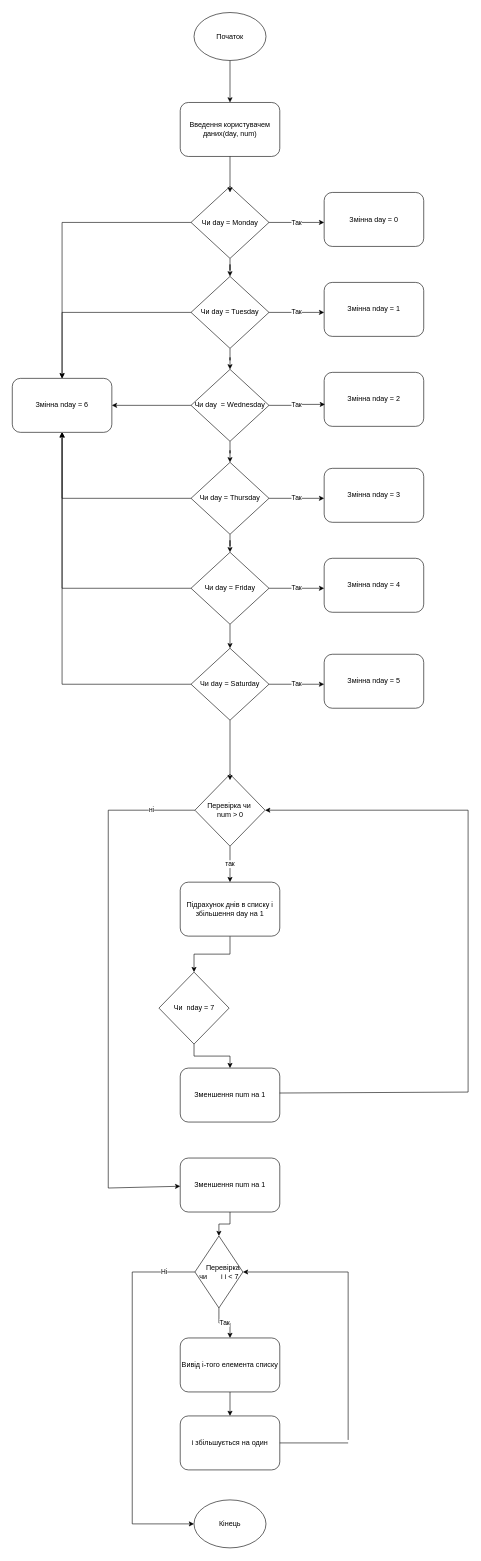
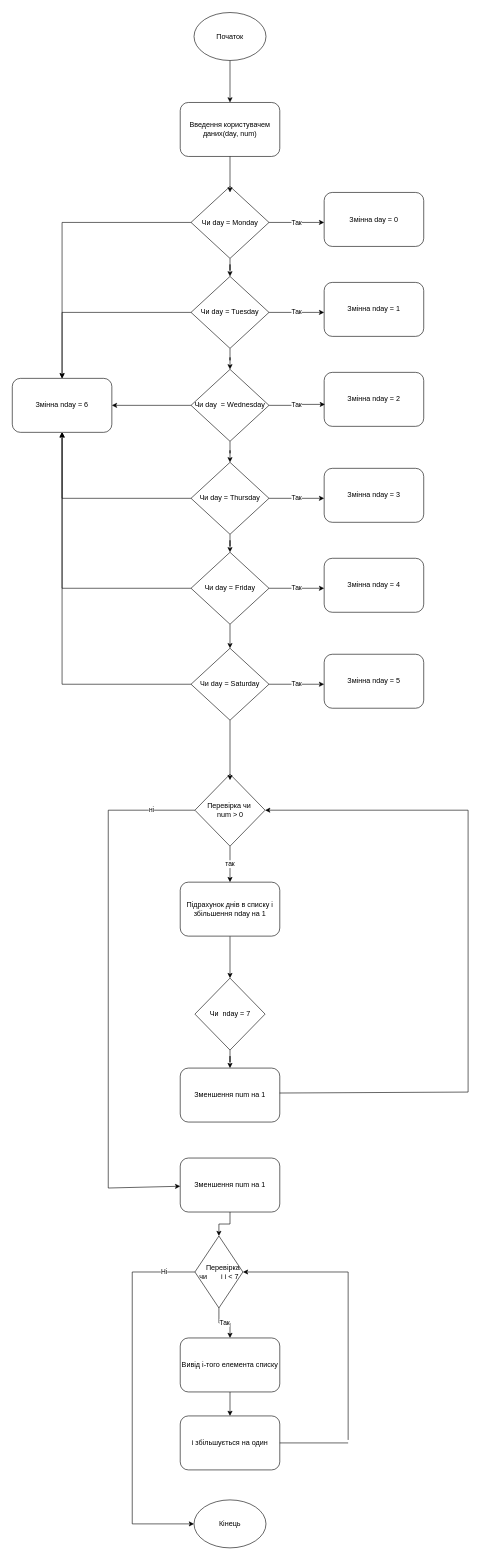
  <mxCell id="0" />
  <mxCell id="1" parent="0" />
  <mxCell id="2" value="Введення користувачем даних(day, num)" style="rounded=1;whiteSpace=wrap;html=1;" vertex="1" parent="1"><mxGeometry x="300" y="170" width="166" height="90" as="geometry" /></mxCell>
  <mxCell id="3" value="Змінна nday = 6" style="rounded=1;whiteSpace=wrap;html=1;" vertex="1" parent="1"><mxGeometry x="20" y="630" width="166" height="90" as="geometry" /></mxCell>
  <mxCell id="4" value="Змінна day = 0" style="rounded=1;whiteSpace=wrap;html=1;" vertex="1" parent="1"><mxGeometry x="540" y="320" width="166" height="90" as="geometry" /></mxCell>
  <mxCell id="5" value="Так" style="edgeStyle=orthogonalEdgeStyle;rounded=0;orthogonalLoop=1;jettySize=auto;html=1;" edge="1" parent="1" source="8"><mxGeometry relative="1" as="geometry"><mxPoint x="540" y="370" as="targetPoint" /></mxGeometry></mxCell>
  <mxCell id="6" style="edgeStyle=orthogonalEdgeStyle;rounded=0;orthogonalLoop=1;jettySize=auto;html=1;" edge="1" parent="1" source="8" target="14"><mxGeometry relative="1" as="geometry" /></mxCell>
  <mxCell id="7" style="edgeStyle=orthogonalEdgeStyle;rounded=0;orthogonalLoop=1;jettySize=auto;html=1;entryX=0.5;entryY=0;entryDx=0;entryDy=0;" edge="1" parent="1" source="8" target="3"><mxGeometry relative="1" as="geometry" /></mxCell>
  <mxCell id="8" value="Чи day = Monday" style="rhombus;whiteSpace=wrap;html=1;" vertex="1" parent="1"><mxGeometry x="318" y="310" width="130" height="120" as="geometry" /></mxCell>
  <mxCell id="9" style="edgeStyle=orthogonalEdgeStyle;rounded=0;orthogonalLoop=1;jettySize=auto;html=1;entryX=0.5;entryY=0.083;entryDx=0;entryDy=0;entryPerimeter=0;" edge="1" parent="1" source="2" target="8"><mxGeometry relative="1" as="geometry" /></mxCell>
  <mxCell id="10" value="Змінна nday = 1" style="rounded=1;whiteSpace=wrap;html=1;" vertex="1" parent="1"><mxGeometry x="540" y="470" width="166" height="90" as="geometry" /></mxCell>
  <mxCell id="11" value="Так" style="edgeStyle=orthogonalEdgeStyle;rounded=0;orthogonalLoop=1;jettySize=auto;html=1;" edge="1" parent="1" source="14"><mxGeometry relative="1" as="geometry"><mxPoint x="540" y="520" as="targetPoint" /></mxGeometry></mxCell>
  <mxCell id="12" style="edgeStyle=orthogonalEdgeStyle;rounded=0;orthogonalLoop=1;jettySize=auto;html=1;" edge="1" parent="1" source="14" target="19"><mxGeometry relative="1" as="geometry" /></mxCell>
  <mxCell id="13" style="edgeStyle=orthogonalEdgeStyle;rounded=0;orthogonalLoop=1;jettySize=auto;html=1;entryX=0.5;entryY=0;entryDx=0;entryDy=0;" edge="1" parent="1" source="14" target="3"><mxGeometry relative="1" as="geometry" /></mxCell>
  <mxCell id="14" value="Чи day = Tuesday" style="rhombus;whiteSpace=wrap;html=1;" vertex="1" parent="1"><mxGeometry x="318" y="460" width="130" height="120" as="geometry" /></mxCell>
  <mxCell id="15" value="Змінна nday = 2" style="rounded=1;whiteSpace=wrap;html=1;" vertex="1" parent="1"><mxGeometry x="540" y="620" width="166" height="90" as="geometry" /></mxCell>
  <mxCell id="16" value="Так" style="edgeStyle=orthogonalEdgeStyle;rounded=0;orthogonalLoop=1;jettySize=auto;html=1;entryX=0.008;entryY=0.593;entryDx=0;entryDy=0;entryPerimeter=0;" edge="1" parent="1" source="19" target="15"><mxGeometry relative="1" as="geometry"><mxPoint x="540" y="680" as="targetPoint" /></mxGeometry></mxCell>
  <mxCell id="17" style="edgeStyle=orthogonalEdgeStyle;rounded=0;orthogonalLoop=1;jettySize=auto;html=1;" edge="1" parent="1" source="19" target="24"><mxGeometry relative="1" as="geometry" /></mxCell>
  <mxCell id="18" style="edgeStyle=orthogonalEdgeStyle;rounded=0;orthogonalLoop=1;jettySize=auto;html=1;entryX=1;entryY=0.5;entryDx=0;entryDy=0;" edge="1" parent="1" source="19" target="3"><mxGeometry relative="1" as="geometry" /></mxCell>
  <mxCell id="19" value="Чи day&amp;nbsp; = Wednesday" style="rhombus;whiteSpace=wrap;html=1;" vertex="1" parent="1"><mxGeometry x="318" y="615" width="130" height="120" as="geometry" /></mxCell>
  <mxCell id="20" value="Змінна nday = 3" style="rounded=1;whiteSpace=wrap;html=1;" vertex="1" parent="1"><mxGeometry x="540" y="780" width="166" height="90" as="geometry" /></mxCell>
  <mxCell id="21" value="Так" style="edgeStyle=orthogonalEdgeStyle;rounded=0;orthogonalLoop=1;jettySize=auto;html=1;" edge="1" parent="1" source="24"><mxGeometry relative="1" as="geometry"><mxPoint x="540" y="830" as="targetPoint" /></mxGeometry></mxCell>
  <mxCell id="22" style="edgeStyle=orthogonalEdgeStyle;rounded=0;orthogonalLoop=1;jettySize=auto;html=1;" edge="1" parent="1" source="24" target="29"><mxGeometry relative="1" as="geometry" /></mxCell>
  <mxCell id="23" style="edgeStyle=orthogonalEdgeStyle;rounded=0;orthogonalLoop=1;jettySize=auto;html=1;entryX=0.5;entryY=1;entryDx=0;entryDy=0;" edge="1" parent="1" source="24" target="3"><mxGeometry relative="1" as="geometry" /></mxCell>
  <mxCell id="24" value="Чи day = Thursday" style="rhombus;whiteSpace=wrap;html=1;" vertex="1" parent="1"><mxGeometry x="318" y="770" width="130" height="120" as="geometry" /></mxCell>
  <mxCell id="25" value="Змінна nday = 4" style="rounded=1;whiteSpace=wrap;html=1;" vertex="1" parent="1"><mxGeometry x="540" y="930" width="166" height="90" as="geometry" /></mxCell>
  <mxCell id="26" value="Так" style="edgeStyle=orthogonalEdgeStyle;rounded=0;orthogonalLoop=1;jettySize=auto;html=1;" edge="1" parent="1" source="29"><mxGeometry relative="1" as="geometry"><mxPoint x="540" y="980" as="targetPoint" /></mxGeometry></mxCell>
  <mxCell id="27" style="edgeStyle=orthogonalEdgeStyle;rounded=0;orthogonalLoop=1;jettySize=auto;html=1;" edge="1" parent="1" source="29" target="33"><mxGeometry relative="1" as="geometry" /></mxCell>
  <mxCell id="28" style="edgeStyle=orthogonalEdgeStyle;rounded=0;orthogonalLoop=1;jettySize=auto;html=1;entryX=0.5;entryY=1;entryDx=0;entryDy=0;" edge="1" parent="1" source="29" target="3"><mxGeometry relative="1" as="geometry" /></mxCell>
  <mxCell id="29" value="Чи day = Friday" style="rhombus;whiteSpace=wrap;html=1;" vertex="1" parent="1"><mxGeometry x="318" y="920" width="130" height="120" as="geometry" /></mxCell>
  <mxCell id="30" value="Змінна nday = 5" style="rounded=1;whiteSpace=wrap;html=1;" vertex="1" parent="1"><mxGeometry x="540" y="1090" width="166" height="90" as="geometry" /></mxCell>
  <mxCell id="31" value="Так" style="edgeStyle=orthogonalEdgeStyle;rounded=0;orthogonalLoop=1;jettySize=auto;html=1;" edge="1" parent="1" source="33"><mxGeometry relative="1" as="geometry"><mxPoint x="540" y="1140" as="targetPoint" /></mxGeometry></mxCell>
  <mxCell id="32" style="edgeStyle=orthogonalEdgeStyle;rounded=0;orthogonalLoop=1;jettySize=auto;html=1;entryX=0.5;entryY=1;entryDx=0;entryDy=0;" edge="1" parent="1" source="33" target="3"><mxGeometry relative="1" as="geometry" /></mxCell>
  <mxCell id="33" value="Чи day = Saturday" style="rhombus;whiteSpace=wrap;html=1;" vertex="1" parent="1"><mxGeometry x="318" y="1080" width="130" height="120" as="geometry" /></mxCell>
  <mxCell id="34" style="edgeStyle=orthogonalEdgeStyle;rounded=0;orthogonalLoop=1;jettySize=auto;html=1;" edge="1" parent="1" source="35" target="2"><mxGeometry relative="1" as="geometry" /></mxCell>
  <mxCell id="35" value="Початок" style="ellipse;whiteSpace=wrap;html=1;" vertex="1" parent="1"><mxGeometry x="323" y="20" width="120" height="80" as="geometry" /></mxCell>
  <mxCell id="36" value="так" style="edgeStyle=orthogonalEdgeStyle;rounded=0;orthogonalLoop=1;jettySize=auto;html=1;entryX=0.5;entryY=0;entryDx=0;entryDy=0;" edge="1" parent="1" source="37" target="40"><mxGeometry relative="1" as="geometry"><mxPoint x="383" y="1450" as="targetPoint" /></mxGeometry></mxCell>
  <mxCell id="37" value="&amp;nbsp; &amp;nbsp; Перевірка чи&amp;nbsp; &amp;nbsp; &amp;nbsp; num &amp;gt; 0" style="rhombus;whiteSpace=wrap;html=1;" vertex="1" parent="1"><mxGeometry x="324.5" y="1290" width="117" height="120" as="geometry" /></mxCell>
  <mxCell id="38" style="edgeStyle=orthogonalEdgeStyle;rounded=0;orthogonalLoop=1;jettySize=auto;html=1;entryX=0.5;entryY=0.083;entryDx=0;entryDy=0;entryPerimeter=0;" edge="1" parent="1" source="33" target="37"><mxGeometry relative="1" as="geometry" /></mxCell>
  <mxCell id="39" style="edgeStyle=orthogonalEdgeStyle;rounded=0;orthogonalLoop=1;jettySize=auto;html=1;" edge="1" parent="1" source="40" target="42"><mxGeometry relative="1" as="geometry" /></mxCell>
- <mxCell id="40" value="Підрахунок днів в списку і збільшення day на 1" style="rounded=1;whiteSpace=wrap;html=1;" vertex="1" parent="1"><mxGeometry x="300" y="1470" width="166" height="90" as="geometry" /></mxCell>
+ <mxCell id="40" value="Підрахунок днів в списку і збільшення nday на 1" style="rounded=1;whiteSpace=wrap;html=1;" vertex="1" parent="1"><mxGeometry x="300" y="1470" width="166" height="90" as="geometry" /></mxCell>
  <mxCell id="41" style="edgeStyle=orthogonalEdgeStyle;rounded=0;orthogonalLoop=1;jettySize=auto;html=1;entryX=0.5;entryY=0;entryDx=0;entryDy=0;" edge="1" parent="1" source="42" target="43"><mxGeometry relative="1" as="geometry" /></mxCell>
- <mxCell id="42" value="Чи&amp;nbsp; nday = 7" style="rhombus;whiteSpace=wrap;html=1;" vertex="1" parent="1"><mxGeometry x="264.5" y="1620" width="117" height="120" as="geometry" /></mxCell>
+ <mxCell id="42" value="Чи&amp;nbsp; nday = 7" style="rhombus;whiteSpace=wrap;html=1;" vertex="1" parent="1"><mxGeometry x="324.5" y="1630" width="117" height="120" as="geometry" /></mxCell>
  <mxCell id="43" value="Зменшення num на 1" style="rounded=1;whiteSpace=wrap;html=1;" vertex="1" parent="1"><mxGeometry x="300" y="1780" width="166" height="90" as="geometry" /></mxCell>
  <mxCell id="44" value="" style="endArrow=none;html=1;rounded=0;exitX=0.999;exitY=0.462;exitDx=0;exitDy=0;exitPerimeter=0;" edge="1" parent="1" source="43"><mxGeometry width="50" height="50" relative="1" as="geometry"><mxPoint x="570" y="1890" as="sourcePoint" /><mxPoint x="780" y="1820" as="targetPoint" /></mxGeometry></mxCell>
  <mxCell id="45" value="" style="endArrow=none;html=1;rounded=0;" edge="1" parent="1"><mxGeometry width="50" height="50" relative="1" as="geometry"><mxPoint x="780" y="1820" as="sourcePoint" /><mxPoint x="780" y="1350" as="targetPoint" /></mxGeometry></mxCell>
  <mxCell id="46" value="" style="endArrow=classic;html=1;rounded=0;entryX=1;entryY=0.5;entryDx=0;entryDy=0;" edge="1" parent="1" target="37"><mxGeometry width="50" height="50" relative="1" as="geometry"><mxPoint x="780" y="1350" as="sourcePoint" /><mxPoint x="620" y="1440" as="targetPoint" /></mxGeometry></mxCell>
  <mxCell id="47" style="edgeStyle=orthogonalEdgeStyle;rounded=0;orthogonalLoop=1;jettySize=auto;html=1;" edge="1" parent="1" source="48" target="53"><mxGeometry relative="1" as="geometry" /></mxCell>
  <mxCell id="48" value="Зменшення num на 1" style="rounded=1;whiteSpace=wrap;html=1;" vertex="1" parent="1"><mxGeometry x="300" y="1930" width="166" height="90" as="geometry" /></mxCell>
  <mxCell id="49" value="ні" style="endArrow=none;html=1;rounded=0;entryX=0;entryY=0.5;entryDx=0;entryDy=0;" edge="1" parent="1" target="37"><mxGeometry width="50" height="50" relative="1" as="geometry"><mxPoint x="180" y="1350" as="sourcePoint" /><mxPoint x="610" y="1420" as="targetPoint" /><Array as="points" /></mxGeometry></mxCell>
  <mxCell id="50" value="" style="endArrow=none;html=1;rounded=0;" edge="1" parent="1"><mxGeometry width="50" height="50" relative="1" as="geometry"><mxPoint x="180" y="1350" as="sourcePoint" /><mxPoint x="180" y="1980" as="targetPoint" /></mxGeometry></mxCell>
  <mxCell id="51" value="" style="endArrow=classic;html=1;rounded=0;" edge="1" parent="1" target="48"><mxGeometry width="50" height="50" relative="1" as="geometry"><mxPoint x="180" y="1980" as="sourcePoint" /><mxPoint x="610" y="1800" as="targetPoint" /></mxGeometry></mxCell>
  <mxCell id="52" value="Так" style="edgeStyle=orthogonalEdgeStyle;rounded=0;orthogonalLoop=1;jettySize=auto;html=1;" edge="1" parent="1" source="53" target="55"><mxGeometry relative="1" as="geometry" /></mxCell>
  <mxCell id="53" value="&amp;nbsp; &amp;nbsp; Перевірка чи&amp;nbsp; &amp;nbsp; &amp;nbsp; &amp;nbsp;i i &amp;lt; 7" style="rhombus;whiteSpace=wrap;html=1;" vertex="1" parent="1"><mxGeometry x="324.5" y="2060" width="80" height="120" as="geometry" /></mxCell>
  <mxCell id="54" style="edgeStyle=orthogonalEdgeStyle;rounded=0;orthogonalLoop=1;jettySize=auto;html=1;entryX=0.5;entryY=0;entryDx=0;entryDy=0;" edge="1" parent="1" source="55" target="56"><mxGeometry relative="1" as="geometry" /></mxCell>
  <mxCell id="55" value="Вивід і-того елемента списку" style="rounded=1;whiteSpace=wrap;html=1;" vertex="1" parent="1"><mxGeometry x="300" y="2230" width="166" height="90" as="geometry" /></mxCell>
  <mxCell id="56" value="i збільшується на один" style="rounded=1;whiteSpace=wrap;html=1;" vertex="1" parent="1"><mxGeometry x="300" y="2360" width="166" height="90" as="geometry" /></mxCell>
  <mxCell id="57" value="" style="endArrow=none;html=1;rounded=0;exitX=1;exitY=0.5;exitDx=0;exitDy=0;" edge="1" parent="1" source="56"><mxGeometry width="50" height="50" relative="1" as="geometry"><mxPoint x="420" y="2380" as="sourcePoint" /><mxPoint x="580" y="2405" as="targetPoint" /></mxGeometry></mxCell>
  <mxCell id="58" value="" style="endArrow=none;html=1;rounded=0;" edge="1" parent="1"><mxGeometry width="50" height="50" relative="1" as="geometry"><mxPoint x="580" y="2400" as="sourcePoint" /><mxPoint x="580" y="2120" as="targetPoint" /></mxGeometry></mxCell>
  <mxCell id="59" value="" style="endArrow=classic;html=1;rounded=0;entryX=1;entryY=0.5;entryDx=0;entryDy=0;" edge="1" parent="1" target="53"><mxGeometry width="50" height="50" relative="1" as="geometry"><mxPoint x="580" y="2120" as="sourcePoint" /><mxPoint x="470" y="2230" as="targetPoint" /></mxGeometry></mxCell>
  <mxCell id="60" value="Ні" style="endArrow=none;html=1;rounded=0;exitX=0;exitY=0.5;exitDx=0;exitDy=0;" edge="1" parent="1" source="53"><mxGeometry width="50" height="50" relative="1" as="geometry"><mxPoint x="420" y="2280" as="sourcePoint" /><mxPoint x="220" y="2120" as="targetPoint" /></mxGeometry></mxCell>
  <mxCell id="61" value="" style="endArrow=none;html=1;rounded=0;" edge="1" parent="1"><mxGeometry width="50" height="50" relative="1" as="geometry"><mxPoint x="220" y="2120" as="sourcePoint" /><mxPoint x="220" y="2540" as="targetPoint" /></mxGeometry></mxCell>
  <mxCell id="62" value="" style="endArrow=classic;html=1;rounded=0;entryX=0;entryY=0.5;entryDx=0;entryDy=0;" edge="1" parent="1" target="63"><mxGeometry width="50" height="50" relative="1" as="geometry"><mxPoint x="220" y="2540" as="sourcePoint" /><mxPoint x="300" y="2565" as="targetPoint" /></mxGeometry></mxCell>
  <mxCell id="63" value="Кінець" style="ellipse;whiteSpace=wrap;html=1;" vertex="1" parent="1"><mxGeometry x="323" y="2500" width="120" height="80" as="geometry" /></mxCell>
